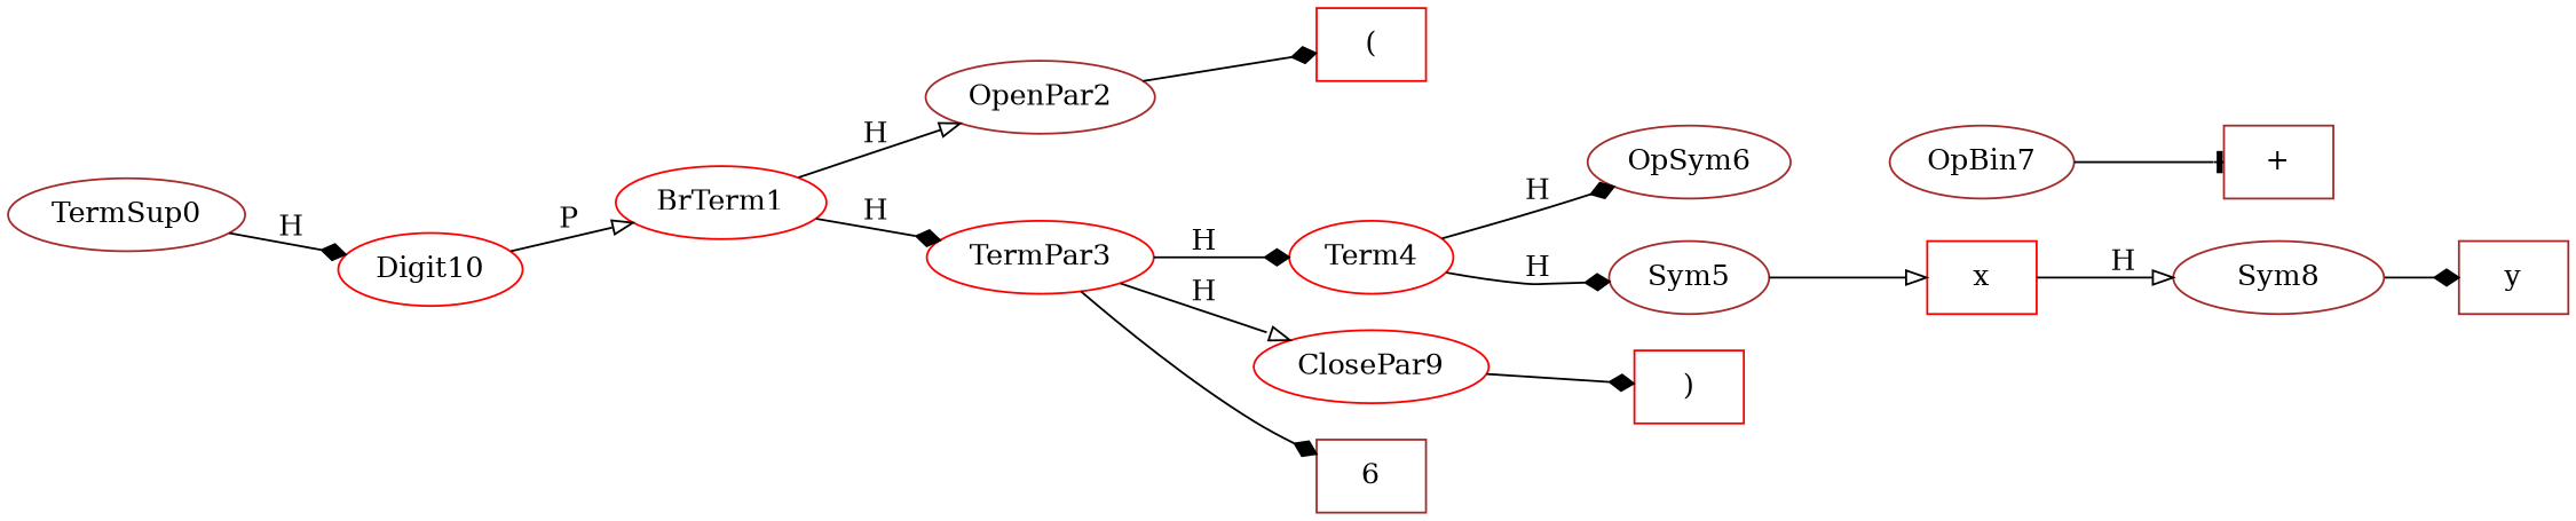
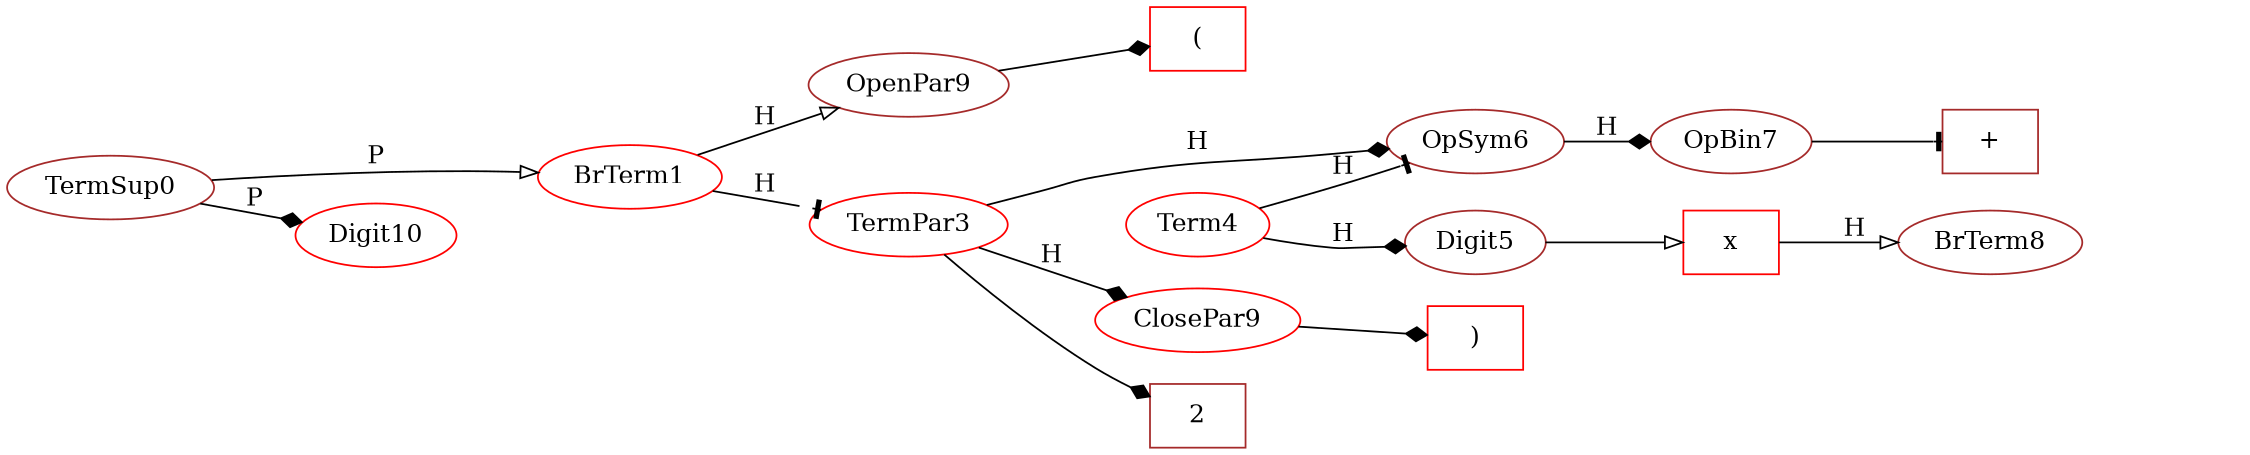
  digraph {
    rankdir=LR
    node [color=brown]
    edge [arrowhead=diamond]
    BrTerm1 [color=red]
    TermSup0
    Digit10 [color=red]
-   OpenPar2
+   OpenPar2 [label=OpenPar9]
    TermPar3 [color=red]
    n6 [color=red label="(" shape=box]
    Term4 [color=red]
    ClosePar9 [color=red]
-   n9 [label=6 shape=box]
-   Sym5
+   n9 [label=2 shape=box]
+   Sym5 [label=Digit5]
    OpSym6
    n12 [color=red label=")" shape=box]
    n13 [color=red label=x shape=box]
    OpBin7
-   Sym8
+   Sym8 [label=BrTerm8]
    n16 [label="+" shape=box]
-   n17 [label=y shape=box]
    BrTerm1 -> OpenPar2 [arrowhead=onormal label=H]
-   BrTerm1 -> TermPar3 [label=H]
-   Digit10 -> BrTerm1 [arrowhead=onormal label=P]
-   TermSup0 -> Digit10 [label=H]
+   BrTerm1 -> TermPar3 [arrowhead=tee label=H]
+   TermSup0 -> BrTerm1 [arrowhead=onormal label=P]
+   TermSup0 -> Digit10 [label=P]
    OpenPar2 -> n6
-   TermPar3 -> Term4 [label=H]
-   TermPar3 -> ClosePar9 [arrowhead=onormal label=H]
+   TermPar3 -> OpSym6 [label=H]
+   TermPar3 -> ClosePar9 [label=H]
    TermPar3 -> n9
    Term4 -> Sym5 [label=H]
-   Term4 -> OpSym6 [label=H]
+   Term4 -> OpSym6 [arrowhead=tee label=H]
    ClosePar9 -> n12
    Sym5 -> n13 [arrowhead=onormal]
+   OpSym6 -> OpBin7 [label=H]
    n13 -> Sym8 [arrowhead=onormal label=H]
    OpBin7 -> n16 [arrowhead=tee]
-   Sym8 -> n17
  }
